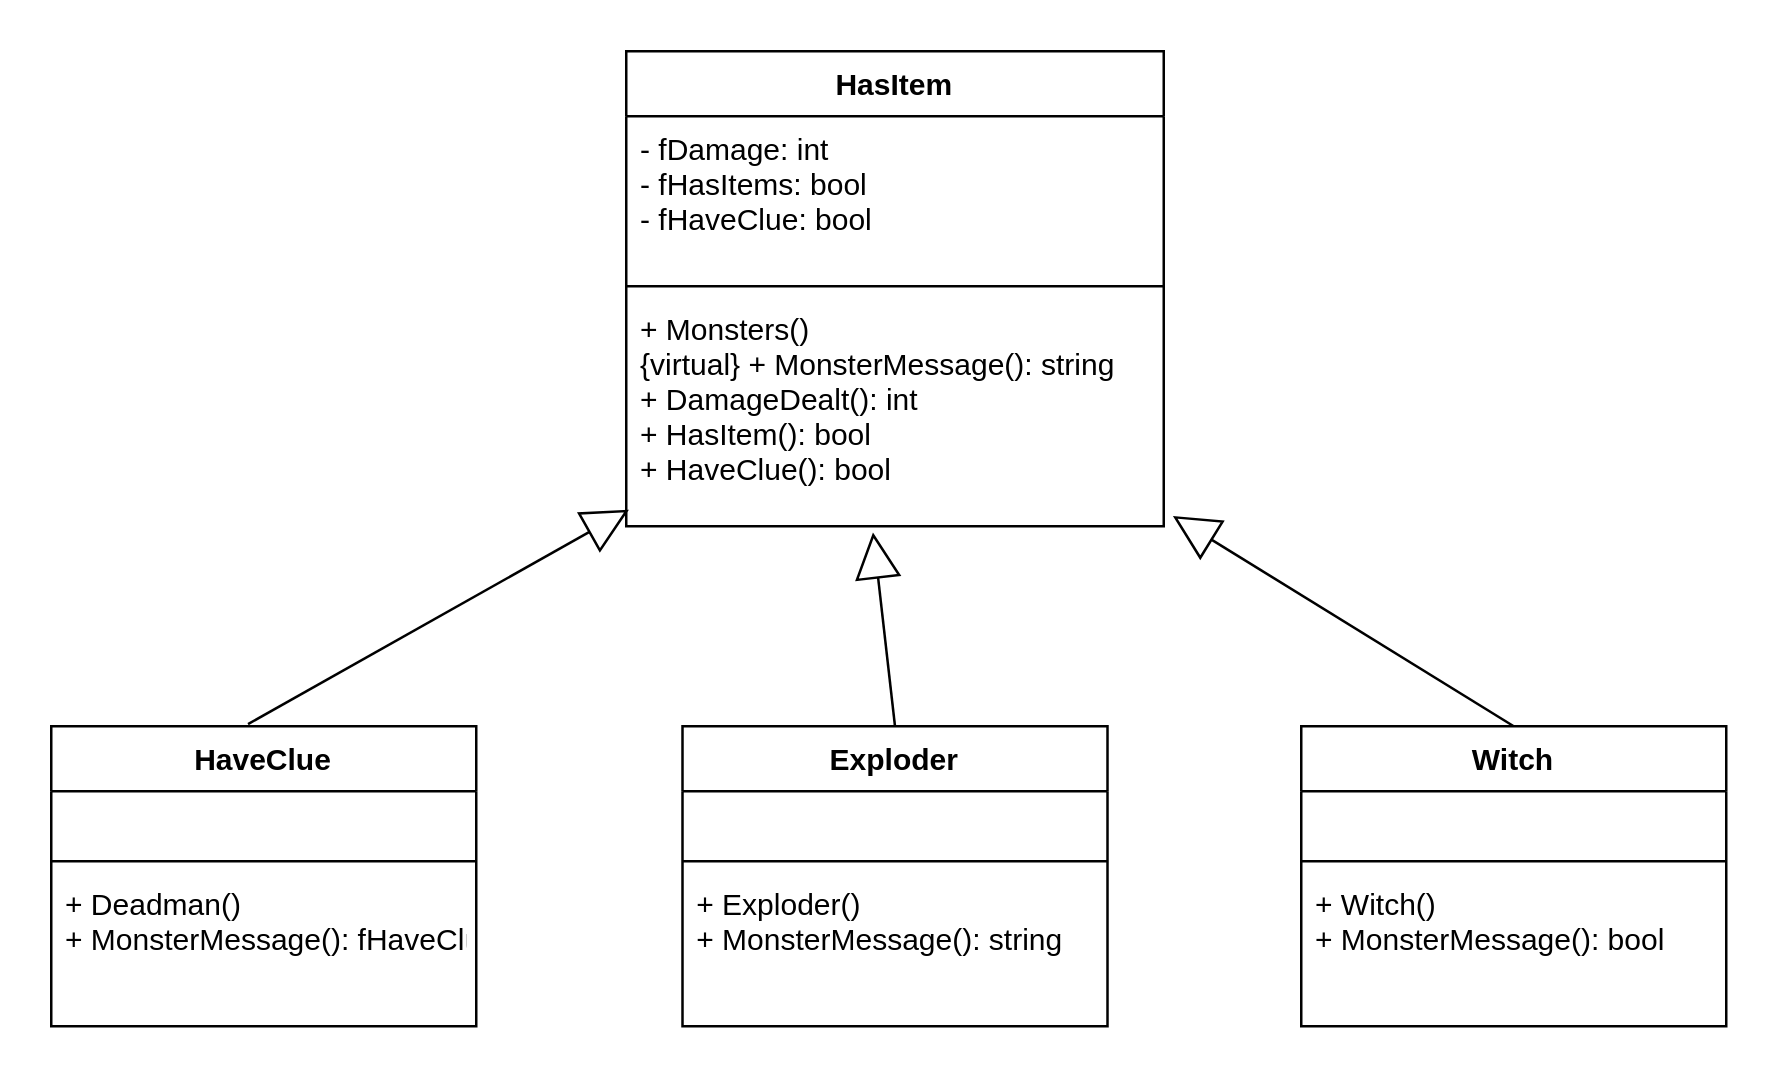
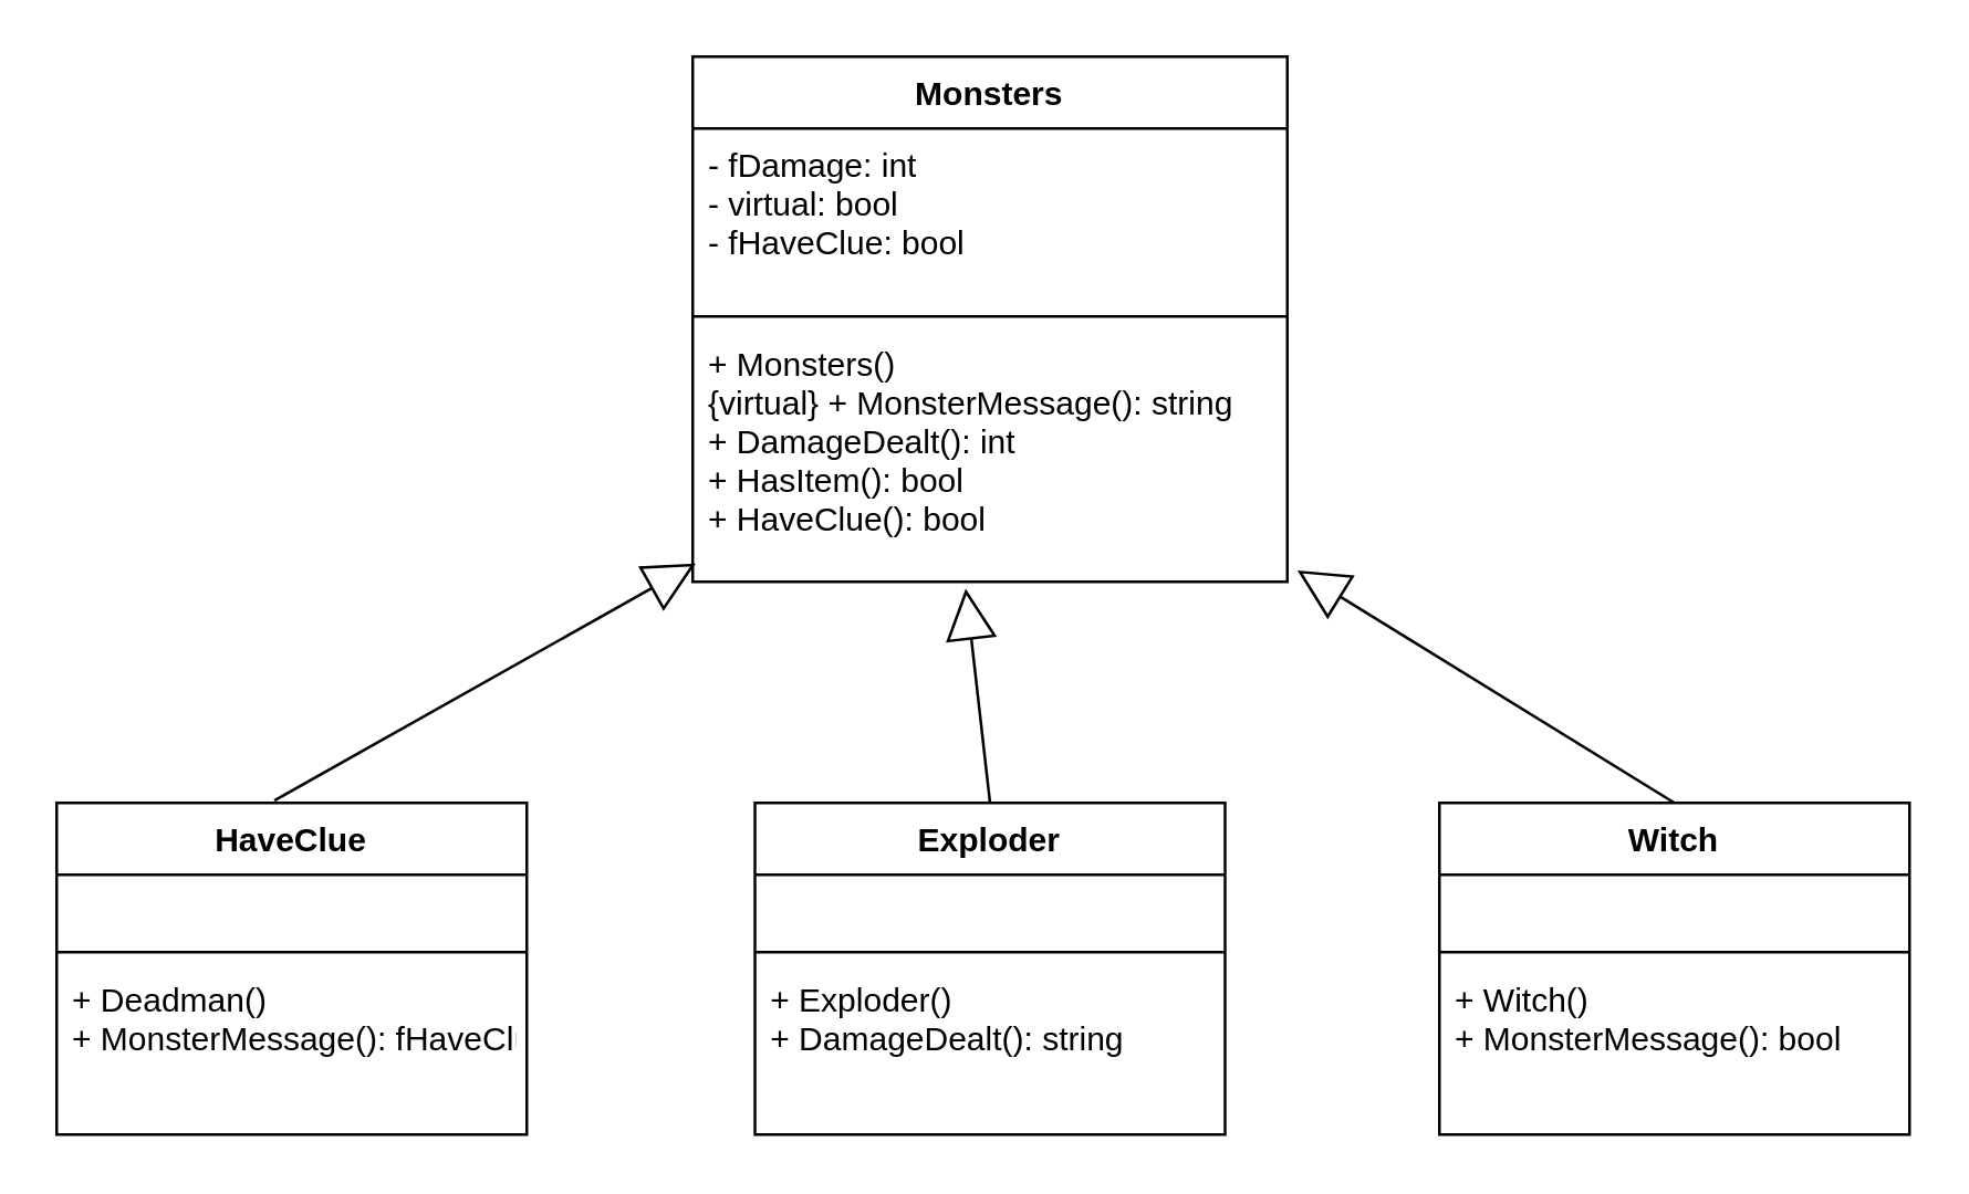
  <mxCell id="0" />
  <mxCell id="1" parent="0" />
- <mxCell id="2" value="HasItem" style="swimlane;fontStyle=1;align=center;verticalAlign=top;childLayout=stackLayout;horizontal=1;startSize=26;horizontalStack=0;resizeParent=1;resizeParentMax=0;resizeLast=0;collapsible=1;marginBottom=0;" vertex="1" parent="1"><mxGeometry x="250" y="20" width="215" height="190" as="geometry" /></mxCell>
- <mxCell id="3" value="- fDamage: int&#10;- fHasItems: bool&#10;- fHaveClue: bool&#10;&#10; " style="text;strokeColor=none;fillColor=none;align=left;verticalAlign=top;spacingLeft=4;spacingRight=4;overflow=hidden;rotatable=0;points=[[0,0.5],[1,0.5]];portConstraint=eastwest;" vertex="1" parent="2"><mxGeometry y="26" width="215" height="64" as="geometry" /></mxCell>
+ <mxCell id="2" value="Monsters" style="swimlane;fontStyle=1;align=center;verticalAlign=top;childLayout=stackLayout;horizontal=1;startSize=26;horizontalStack=0;resizeParent=1;resizeParentMax=0;resizeLast=0;collapsible=1;marginBottom=0;" vertex="1" parent="1"><mxGeometry x="250" y="20" width="215" height="190" as="geometry" /></mxCell>
+ <mxCell id="3" value="- fDamage: int&#10;- virtual: bool&#10;- fHaveClue: bool&#10;&#10; " style="text;strokeColor=none;fillColor=none;align=left;verticalAlign=top;spacingLeft=4;spacingRight=4;overflow=hidden;rotatable=0;points=[[0,0.5],[1,0.5]];portConstraint=eastwest;" vertex="1" parent="2"><mxGeometry y="26" width="215" height="64" as="geometry" /></mxCell>
  <mxCell id="4" value="" style="line;strokeWidth=1;fillColor=none;align=left;verticalAlign=middle;spacingTop=-1;spacingLeft=3;spacingRight=3;rotatable=0;labelPosition=right;points=[];portConstraint=eastwest;" vertex="1" parent="2"><mxGeometry y="90" width="215" height="8" as="geometry" /></mxCell>
  <mxCell id="5" value="+ Monsters()&#10;{virtual} + MonsterMessage(): string&#10;+ DamageDealt(): int&#10;+ HasItem(): bool&#10;+ HaveClue(): bool&#10;&#10;" style="text;strokeColor=none;fillColor=none;align=left;verticalAlign=top;spacingLeft=4;spacingRight=4;overflow=hidden;rotatable=0;points=[[0,0.5],[1,0.5]];portConstraint=eastwest;" vertex="1" parent="2"><mxGeometry y="98" width="215" height="92" as="geometry" /></mxCell>
  <mxCell id="6" value="" style="endArrow=block;endSize=16;endFill=0;html=1;entryX=0.005;entryY=0.928;entryDx=0;entryDy=0;entryPerimeter=0;exitX=0.463;exitY=-0.007;exitDx=0;exitDy=0;exitPerimeter=0;" edge="1" parent="1" source="17" target="5"><mxGeometry width="160" relative="1" as="geometry"><mxPoint x="50" y="250" as="sourcePoint" /><mxPoint x="210" y="250" as="targetPoint" /></mxGeometry></mxCell>
  <mxCell id="7" value="" style="endArrow=block;endSize=16;endFill=0;html=1;exitX=0.5;exitY=0;exitDx=0;exitDy=0;entryX=0.459;entryY=1.027;entryDx=0;entryDy=0;entryPerimeter=0;" edge="1" parent="1" source="13" target="5"><mxGeometry width="160" relative="1" as="geometry"><mxPoint x="350" y="260" as="sourcePoint" /><mxPoint x="510" y="260" as="targetPoint" /></mxGeometry></mxCell>
  <mxCell id="8" value="" style="endArrow=block;endSize=16;endFill=0;html=1;exitX=0.5;exitY=0;exitDx=0;exitDy=0;entryX=1.017;entryY=0.955;entryDx=0;entryDy=0;entryPerimeter=0;" edge="1" parent="1" source="9" target="5"><mxGeometry width="160" relative="1" as="geometry"><mxPoint x="560" y="170" as="sourcePoint" /><mxPoint x="720" y="170" as="targetPoint" /></mxGeometry></mxCell>
  <mxCell id="9" value="Witch" style="swimlane;fontStyle=1;align=center;verticalAlign=top;childLayout=stackLayout;horizontal=1;startSize=26;horizontalStack=0;resizeParent=1;resizeParentMax=0;resizeLast=0;collapsible=1;marginBottom=0;" vertex="1" parent="1"><mxGeometry x="520" y="290" width="170" height="120" as="geometry" /></mxCell>
  <mxCell id="10" value="&#10;" style="text;strokeColor=none;fillColor=none;align=left;verticalAlign=top;spacingLeft=4;spacingRight=4;overflow=hidden;rotatable=0;points=[[0,0.5],[1,0.5]];portConstraint=eastwest;" vertex="1" parent="9"><mxGeometry y="26" width="170" height="24" as="geometry" /></mxCell>
  <mxCell id="11" value="" style="line;strokeWidth=1;fillColor=none;align=left;verticalAlign=middle;spacingTop=-1;spacingLeft=3;spacingRight=3;rotatable=0;labelPosition=right;points=[];portConstraint=eastwest;" vertex="1" parent="9"><mxGeometry y="50" width="170" height="8" as="geometry" /></mxCell>
  <mxCell id="12" value="+ Witch()&#10;+ MonsterMessage(): bool&#10;&#10;&#10;" style="text;strokeColor=none;fillColor=none;align=left;verticalAlign=top;spacingLeft=4;spacingRight=4;overflow=hidden;rotatable=0;points=[[0,0.5],[1,0.5]];portConstraint=eastwest;" vertex="1" parent="9"><mxGeometry y="58" width="170" height="62" as="geometry" /></mxCell>
  <mxCell id="13" value="Exploder" style="swimlane;fontStyle=1;align=center;verticalAlign=top;childLayout=stackLayout;horizontal=1;startSize=26;horizontalStack=0;resizeParent=1;resizeParentMax=0;resizeLast=0;collapsible=1;marginBottom=0;" vertex="1" parent="1"><mxGeometry x="272.5" y="290" width="170" height="120" as="geometry" /></mxCell>
  <mxCell id="14" value="&#10;" style="text;strokeColor=none;fillColor=none;align=left;verticalAlign=top;spacingLeft=4;spacingRight=4;overflow=hidden;rotatable=0;points=[[0,0.5],[1,0.5]];portConstraint=eastwest;" vertex="1" parent="13"><mxGeometry y="26" width="170" height="24" as="geometry" /></mxCell>
  <mxCell id="15" value="" style="line;strokeWidth=1;fillColor=none;align=left;verticalAlign=middle;spacingTop=-1;spacingLeft=3;spacingRight=3;rotatable=0;labelPosition=right;points=[];portConstraint=eastwest;" vertex="1" parent="13"><mxGeometry y="50" width="170" height="8" as="geometry" /></mxCell>
- <mxCell id="16" value="+ Exploder()&#10;+ MonsterMessage(): string&#10;&#10;&#10;" style="text;strokeColor=none;fillColor=none;align=left;verticalAlign=top;spacingLeft=4;spacingRight=4;overflow=hidden;rotatable=0;points=[[0,0.5],[1,0.5]];portConstraint=eastwest;" vertex="1" parent="13"><mxGeometry y="58" width="170" height="62" as="geometry" /></mxCell>
+ <mxCell id="16" value="+ Exploder()&#10;+ DamageDealt(): string&#10;&#10;&#10;" style="text;strokeColor=none;fillColor=none;align=left;verticalAlign=top;spacingLeft=4;spacingRight=4;overflow=hidden;rotatable=0;points=[[0,0.5],[1,0.5]];portConstraint=eastwest;" vertex="1" parent="13"><mxGeometry y="58" width="170" height="62" as="geometry" /></mxCell>
  <mxCell id="17" value="HaveClue" style="swimlane;fontStyle=1;align=center;verticalAlign=top;childLayout=stackLayout;horizontal=1;startSize=26;horizontalStack=0;resizeParent=1;resizeParentMax=0;resizeLast=0;collapsible=1;marginBottom=0;" vertex="1" parent="1"><mxGeometry x="20" y="290" width="170" height="120" as="geometry" /></mxCell>
  <mxCell id="18" value="&#10;" style="text;strokeColor=none;fillColor=none;align=left;verticalAlign=top;spacingLeft=4;spacingRight=4;overflow=hidden;rotatable=0;points=[[0,0.5],[1,0.5]];portConstraint=eastwest;" vertex="1" parent="17"><mxGeometry y="26" width="170" height="24" as="geometry" /></mxCell>
  <mxCell id="19" value="" style="line;strokeWidth=1;fillColor=none;align=left;verticalAlign=middle;spacingTop=-1;spacingLeft=3;spacingRight=3;rotatable=0;labelPosition=right;points=[];portConstraint=eastwest;" vertex="1" parent="17"><mxGeometry y="50" width="170" height="8" as="geometry" /></mxCell>
  <mxCell id="20" value="+ Deadman()&#10;+ MonsterMessage(): fHaveClue&#10;&#10;&#10;" style="text;strokeColor=none;fillColor=none;align=left;verticalAlign=top;spacingLeft=4;spacingRight=4;overflow=hidden;rotatable=0;points=[[0,0.5],[1,0.5]];portConstraint=eastwest;" vertex="1" parent="17"><mxGeometry y="58" width="170" height="62" as="geometry" /></mxCell>
